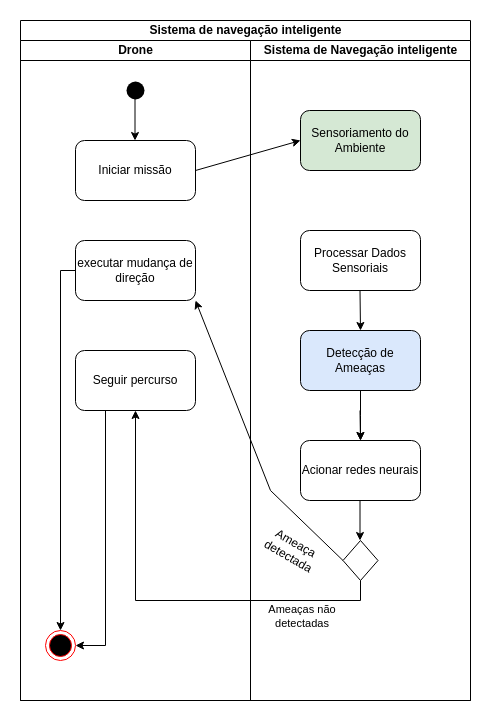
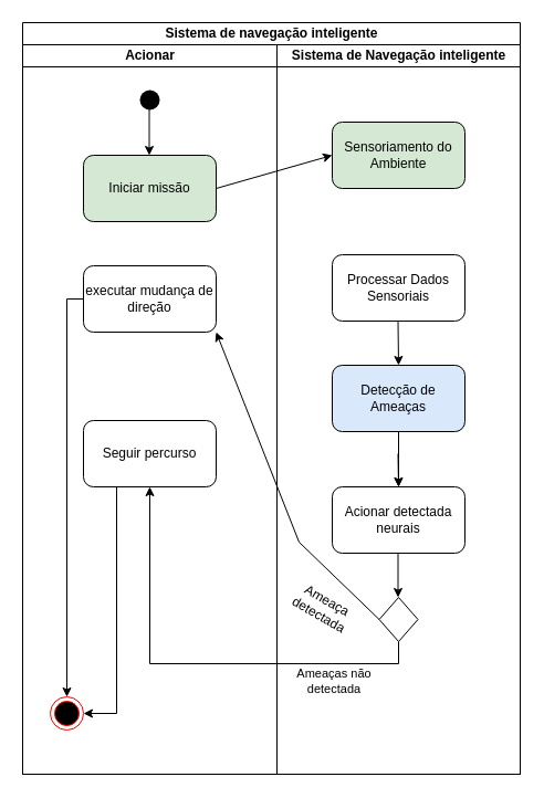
  <mxCell id="0" />
  <mxCell id="1" parent="0" />
  <mxCell id="2" value="Sistema de navegação inteligente" style="swimlane;childLayout=stackLayout;resizeParent=1;resizeParentMax=0;startSize=20;html=1;" vertex="1" parent="1"><mxGeometry x="20" y="20" width="450" height="680" as="geometry"><mxRectangle x="170" y="30" width="60" height="30" as="alternateBounds" /></mxGeometry></mxCell>
- <mxCell id="3" value="Drone" style="swimlane;startSize=20;html=1;" vertex="1" parent="2"><mxGeometry y="20" width="230" height="660" as="geometry" /></mxCell>
- <mxCell id="4" value="Iniciar missão" style="rounded=1;whiteSpace=wrap;html=1;" vertex="1" parent="3"><mxGeometry x="55" y="100" width="120" height="60" as="geometry" /></mxCell>
+ <mxCell id="3" value="Acionar" style="swimlane;startSize=20;html=1;" vertex="1" parent="2"><mxGeometry y="20" width="230" height="660" as="geometry" /></mxCell>
+ <mxCell id="4" value="Iniciar missão" style="rounded=1;whiteSpace=wrap;html=1;fillColor=#d5e8d4;" vertex="1" parent="3"><mxGeometry x="55" y="100" width="120" height="60" as="geometry" /></mxCell>
  <mxCell id="5" value="" style="shape=waypoint;sketch=0;fillStyle=solid;size=6;pointerEvents=1;points=[];fillColor=none;resizable=0;rotatable=0;perimeter=centerPerimeter;snapToPoint=1;perimeterSpacing=1;strokeWidth=7;" vertex="1" parent="3"><mxGeometry x="105" y="40" width="20" height="20" as="geometry" /></mxCell>
  <mxCell id="6" value="" style="endArrow=classic;html=1;rounded=0;" edge="1" parent="3"><mxGeometry width="50" height="50" relative="1" as="geometry"><mxPoint x="114.5" y="50" as="sourcePoint" /><mxPoint x="114.5" y="100" as="targetPoint" /></mxGeometry></mxCell>
  <mxCell id="7" value="" style="endArrow=classic;html=1;rounded=0;exitX=1;exitY=0.5;exitDx=0;exitDy=0;" edge="1" parent="3" source="4"><mxGeometry width="50" height="50" relative="1" as="geometry"><mxPoint x="180" y="140" as="sourcePoint" /><mxPoint x="280" y="100" as="targetPoint" /><Array as="points" /></mxGeometry></mxCell>
  <mxCell id="8" style="edgeStyle=orthogonalEdgeStyle;rounded=0;orthogonalLoop=1;jettySize=auto;html=1;exitX=0;exitY=0.5;exitDx=0;exitDy=0;entryX=0.5;entryY=0;entryDx=0;entryDy=0;" edge="1" parent="3" source="9"><mxGeometry relative="1" as="geometry"><mxPoint x="40" y="590" as="targetPoint" /><Array as="points"><mxPoint x="40" y="230" /></Array></mxGeometry></mxCell>
  <mxCell id="9" value="executar mudança de direção" style="rounded=1;whiteSpace=wrap;html=1;" vertex="1" parent="3"><mxGeometry x="55" y="200" width="120" height="60" as="geometry" /></mxCell>
  <mxCell id="10" style="edgeStyle=orthogonalEdgeStyle;rounded=0;orthogonalLoop=1;jettySize=auto;html=1;exitX=0.25;exitY=1;exitDx=0;exitDy=0;entryX=1;entryY=0.5;entryDx=0;entryDy=0;" edge="1" parent="3" source="11" target="12"><mxGeometry relative="1" as="geometry" /></mxCell>
- <mxCell id="11" value="Seguir percurso" style="rounded=1;whiteSpace=wrap;html=1;" vertex="1" parent="3"><mxGeometry x="55" y="310" width="120" height="60" as="geometry" /></mxCell>
+ <mxCell id="11" value="Seguir percurso" style="rounded=1;whiteSpace=wrap;html=1;" vertex="1" parent="3"><mxGeometry x="55" y="340" width="120" height="60" as="geometry" /></mxCell>
  <mxCell id="12" value="" style="ellipse;html=1;shape=endState;fillColor=#000000;strokeColor=#ff0000;" vertex="1" parent="3"><mxGeometry x="25" y="590" width="30" height="30" as="geometry" /></mxCell>
  <mxCell id="13" value="Sistema de Navegação inteligente" style="swimlane;startSize=20;html=1;" vertex="1" parent="2"><mxGeometry x="230" y="20" width="220" height="660" as="geometry" /></mxCell>
  <mxCell id="14" value="Sensoriamento do Ambiente" style="rounded=1;whiteSpace=wrap;html=1;fillColor=#d5e8d4;" vertex="1" parent="13"><mxGeometry x="50" y="70" width="120" height="60" as="geometry" /></mxCell>
  <mxCell id="15" value="Processar Dados Sensoriais" style="rounded=1;whiteSpace=wrap;html=1;" vertex="1" parent="13"><mxGeometry x="50" y="190" width="120" height="60" as="geometry" /></mxCell>
  <mxCell id="16" value="" style="edgeStyle=orthogonalEdgeStyle;rounded=0;orthogonalLoop=1;jettySize=auto;html=1;" edge="1" parent="13" source="17"><mxGeometry relative="1" as="geometry"><mxPoint x="110" y="400" as="targetPoint" /></mxGeometry></mxCell>
  <mxCell id="17" value="Detecção de Ameaças" style="rounded=1;whiteSpace=wrap;html=1;fillColor=#dae8fc;" vertex="1" parent="13"><mxGeometry x="50" y="290" width="120" height="60" as="geometry" /></mxCell>
  <mxCell id="18" value="" style="endArrow=classic;html=1;rounded=0;exitX=0.5;exitY=1;exitDx=0;exitDy=0;" edge="1" parent="13"><mxGeometry width="50" height="50" relative="1" as="geometry"><mxPoint x="109.5" y="250" as="sourcePoint" /><mxPoint x="110" y="290" as="targetPoint" /></mxGeometry></mxCell>
  <mxCell id="19" value="" style="endArrow=classic;html=1;rounded=0;entryX=0.5;entryY=0;entryDx=0;entryDy=0;" edge="1" parent="13"><mxGeometry width="50" height="50" relative="1" as="geometry"><mxPoint x="109.5" y="370" as="sourcePoint" /><mxPoint x="110" y="400" as="targetPoint" /></mxGeometry></mxCell>
- <mxCell id="20" value="Acionar redes neurais" style="rounded=1;whiteSpace=wrap;html=1;" vertex="1" parent="13"><mxGeometry x="50" y="400" width="120" height="60" as="geometry" /></mxCell>
+ <mxCell id="20" value="Acionar detectada neurais" style="rounded=1;whiteSpace=wrap;html=1;" vertex="1" parent="13"><mxGeometry x="50" y="400" width="120" height="60" as="geometry" /></mxCell>
  <mxCell id="21" value="" style="endArrow=classic;html=1;rounded=0;" edge="1" parent="13"><mxGeometry width="50" height="50" relative="1" as="geometry"><mxPoint x="109.5" y="460" as="sourcePoint" /><mxPoint x="109.5" y="500" as="targetPoint" /></mxGeometry></mxCell>
  <mxCell id="22" value="" style="rhombus;whiteSpace=wrap;html=1;" vertex="1" parent="13"><mxGeometry x="92.5" y="500" width="35" height="40" as="geometry" /></mxCell>
  <mxCell id="23" value="Ameaça detectada" style="text;html=1;align=center;verticalAlign=middle;whiteSpace=wrap;rounded=0;rotation=30;" vertex="1" parent="13"><mxGeometry x="11.5" y="499.33" width="60" height="20" as="geometry" /></mxCell>
- <mxCell id="24" value="Ameaças não detectadas" style="text;html=1;align=center;verticalAlign=middle;whiteSpace=wrap;rounded=0;fontSize=11;" vertex="1" parent="13"><mxGeometry x="14" y="570" width="76" height="11" as="geometry" /></mxCell>
+ <mxCell id="24" value="Ameaças não detectada" style="text;html=1;align=center;verticalAlign=middle;whiteSpace=wrap;rounded=0;fontSize=11;" vertex="1" parent="13"><mxGeometry x="14" y="570" width="76" height="11" as="geometry" /></mxCell>
  <mxCell id="25" value="" style="swimlane;startSize=20;html=1;" vertex="1" parent="2"><mxGeometry x="450" y="20" height="660" as="geometry" /></mxCell>
  <mxCell id="26" value="" style="endArrow=classic;html=1;rounded=0;entryX=1;entryY=1;entryDx=0;entryDy=0;exitX=0;exitY=0.5;exitDx=0;exitDy=0;" edge="1" parent="2" source="22" target="9"><mxGeometry width="50" height="50" relative="1" as="geometry"><mxPoint x="320" y="540" as="sourcePoint" /><mxPoint x="240" y="370" as="targetPoint" /><Array as="points"><mxPoint x="250" y="470" /></Array></mxGeometry></mxCell>
  <mxCell id="27" style="edgeStyle=orthogonalEdgeStyle;rounded=0;orthogonalLoop=1;jettySize=auto;html=1;exitX=0.5;exitY=1;exitDx=0;exitDy=0;entryX=0.5;entryY=1;entryDx=0;entryDy=0;" edge="1" parent="2" source="22" target="11"><mxGeometry relative="1" as="geometry"><mxPoint x="110" y="370.0" as="targetPoint" /></mxGeometry></mxCell>
